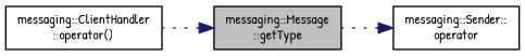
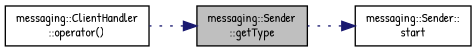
  digraph {
    fontname="Patrick Hand"
    rankdir=RL
    node [color=black fillcolor=white fontname="Patrick Hand" fontsize=10 shape=record style=filled]
    edge [color=midnightblue dir=back fontname="Patrick Hand" fontsize=10 labelfontname=Helvetica labelfontsize=10 style=dotted]
-   n1 [fillcolor=grey75 fontcolor=black height=0.2 label="messaging::Message\l::getType" width=0.4]
+   n1 [fillcolor=grey75 fontcolor=black height=0.2 label="messaging::Sender\l::getType" width=0.4]
    n2 [height=0.2 label="messaging::ClientHandler\l::operator()" width=0.4]
-   n3 [height=0.2 label="messaging::Sender::\loperator" width=0.4]
+   n3 [height=0.2 label="messaging::Sender::\lstart" width=0.4]
    n1 -> n2
    n3 -> n1
  }
